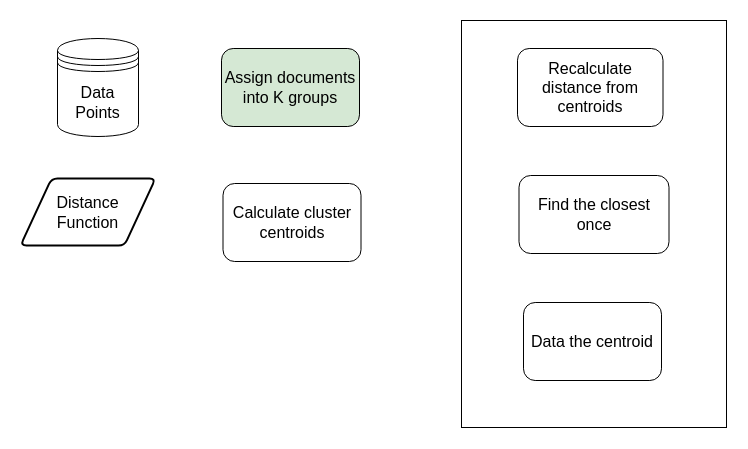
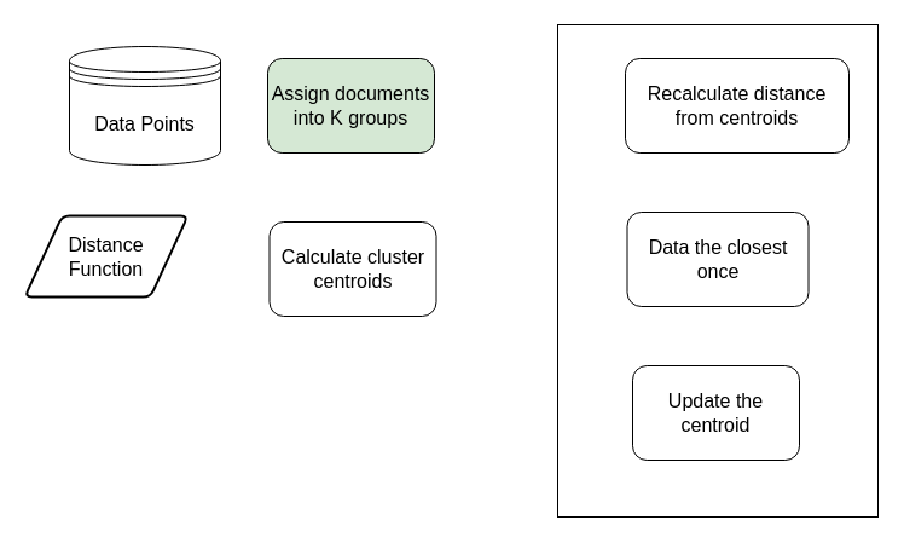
  <mxCell id="0" />
  <mxCell id="1" parent="0" />
- <mxCell id="2" value="Data Points" style="shape=datastore;whiteSpace=wrap;html=1;fontSize=16;" vertex="1" parent="1"><mxGeometry x="57" y="38" width="81" height="98" as="geometry" /></mxCell>
+ <mxCell id="2" value="Data Points" style="shape=datastore;whiteSpace=wrap;html=1;fontSize=16;" vertex="1" parent="1"><mxGeometry x="57" y="38" width="125" height="98" as="geometry" /></mxCell>
  <mxCell id="3" value="Assign documents into K groups" style="rounded=1;whiteSpace=wrap;html=1;fontSize=16;fillColor=#d5e8d4;" vertex="1" parent="1"><mxGeometry x="221" y="48" width="138" height="78" as="geometry" /></mxCell>
  <mxCell id="4" value="Calculate cluster centroids" style="rounded=1;whiteSpace=wrap;html=1;fontSize=16;" vertex="1" parent="1"><mxGeometry x="222.5" y="183" width="138" height="78" as="geometry" /></mxCell>
  <mxCell id="5" value="" style="rounded=0;whiteSpace=wrap;html=1;fontSize=16;" vertex="1" parent="1"><mxGeometry x="461" y="20" width="265" height="407" as="geometry" /></mxCell>
- <mxCell id="6" value="Recalculate distance from centroids" style="rounded=1;whiteSpace=wrap;html=1;fontSize=16;" vertex="1" parent="1"><mxGeometry x="517" y="48" width="145.5" height="78" as="geometry" /></mxCell>
- <mxCell id="7" value="Find the closest once" style="rounded=1;whiteSpace=wrap;html=1;fontSize=16;" vertex="1" parent="1"><mxGeometry x="518.5" y="175" width="150" height="78" as="geometry" /></mxCell>
+ <mxCell id="6" value="Recalculate distance from centroids" style="rounded=1;whiteSpace=wrap;html=1;fontSize=16;" vertex="1" parent="1"><mxGeometry x="517" y="48" width="185" height="78" as="geometry" /></mxCell>
+ <mxCell id="7" value="Data the closest once" style="rounded=1;whiteSpace=wrap;html=1;fontSize=16;" vertex="1" parent="1"><mxGeometry x="518.5" y="175" width="150" height="78" as="geometry" /></mxCell>
  <mxCell id="8" value="Distance &lt;br&gt;Function" style="shape=parallelogram;html=1;strokeWidth=2;perimeter=parallelogramPerimeter;whiteSpace=wrap;rounded=1;arcSize=12;size=0.23;fontSize=16;" vertex="1" parent="1"><mxGeometry x="20" y="178" width="135" height="67" as="geometry" /></mxCell>
- <mxCell id="9" value="Data the centroid" style="rounded=1;whiteSpace=wrap;html=1;fontSize=16;" vertex="1" parent="1"><mxGeometry x="523" y="302" width="138" height="78" as="geometry" /></mxCell>
+ <mxCell id="9" value="Update the centroid" style="rounded=1;whiteSpace=wrap;html=1;fontSize=16;" vertex="1" parent="1"><mxGeometry x="523" y="302" width="138" height="78" as="geometry" /></mxCell>
